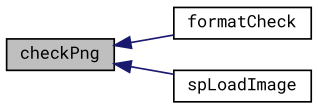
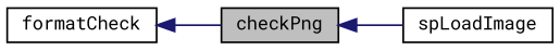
  digraph {
    fontname="Roboto Mono"
    rankdir=LR
    node [color=black fillcolor=white fontname="Roboto Mono" fontsize=10 shape=record style=filled]
    edge [color=midnightblue dir=back fontname="Roboto Mono" fontsize=10 labelfontname=Helvetica labelfontsize=10 style=solid]
    n1 [fillcolor=grey75 fontcolor=black height=0.2 label=checkPng width=0.4]
    n2 [height=0.2 label=formatCheck width=0.4]
    n3 [height=0.2 label=spLoadImage width=0.4]
-   n1 -> n2
+   n2 -> n1
    n1 -> n3
  }
